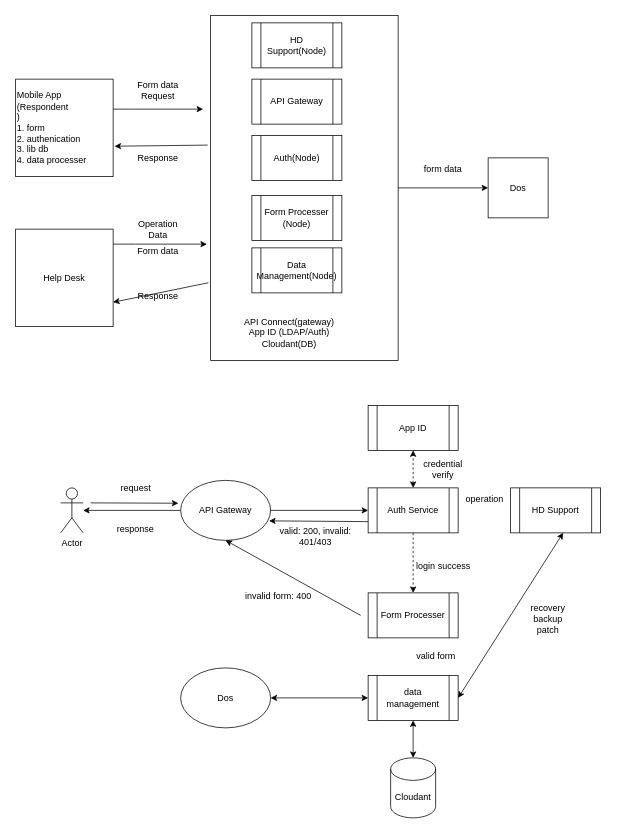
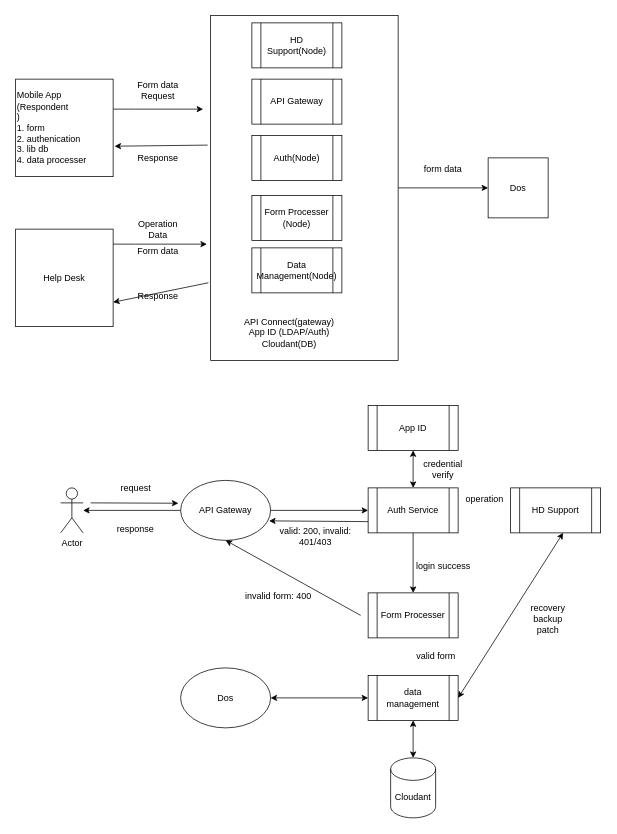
  <mxCell id="0" />
  <mxCell id="1" parent="0" />
  <mxCell id="2" style="edgeStyle=orthogonalEdgeStyle;rounded=0;orthogonalLoop=1;jettySize=auto;html=1;" edge="1" parent="1" source="3"><mxGeometry relative="1" as="geometry"><mxPoint x="270" y="145" as="targetPoint" /><Array as="points"><mxPoint x="180" y="145" /><mxPoint x="180" y="145" /></Array></mxGeometry></mxCell>
  <mxCell id="3" value="Mobile App (&lt;span style=&quot;text-align: center;&quot;&gt;Respondent&lt;/span&gt;&lt;br&gt;)&lt;br&gt;1. form&lt;br&gt;2. authenication&lt;br&gt;3. lib db&lt;br&gt;4. data processer" style="whiteSpace=wrap;html=1;aspect=fixed;align=left;" vertex="1" parent="1"><mxGeometry x="20" y="105" width="130" height="130" as="geometry" /></mxCell>
  <mxCell id="4" style="edgeStyle=orthogonalEdgeStyle;rounded=0;orthogonalLoop=1;jettySize=auto;html=1;entryX=0;entryY=0.5;entryDx=0;entryDy=0;" edge="1" parent="1" source="5" target="17"><mxGeometry relative="1" as="geometry" /></mxCell>
  <mxCell id="5" value="" style="rounded=0;whiteSpace=wrap;html=1;" vertex="1" parent="1"><mxGeometry x="280" y="20" width="250" height="460" as="geometry" /></mxCell>
  <mxCell id="6" style="edgeStyle=orthogonalEdgeStyle;rounded=0;orthogonalLoop=1;jettySize=auto;html=1;" edge="1" parent="1" source="7"><mxGeometry relative="1" as="geometry"><mxPoint x="275" y="325" as="targetPoint" /><Array as="points"><mxPoint x="180" y="325" /><mxPoint x="180" y="325" /></Array></mxGeometry></mxCell>
  <mxCell id="7" value="Help Desk" style="whiteSpace=wrap;html=1;aspect=fixed;" vertex="1" parent="1"><mxGeometry x="20" y="305" width="130" height="130" as="geometry" /></mxCell>
  <mxCell id="8" value="API Gateway" style="shape=process;whiteSpace=wrap;html=1;backgroundOutline=1;" vertex="1" parent="1"><mxGeometry x="335" y="105" width="120" height="60" as="geometry" /></mxCell>
  <mxCell id="9" value="Auth(Node)" style="shape=process;whiteSpace=wrap;html=1;backgroundOutline=1;" vertex="1" parent="1"><mxGeometry x="335" y="180" width="120" height="60" as="geometry" /></mxCell>
  <mxCell id="10" value="Form Processer (Node)" style="shape=process;whiteSpace=wrap;html=1;backgroundOutline=1;" vertex="1" parent="1"><mxGeometry x="335" y="260" width="120" height="60" as="geometry" /></mxCell>
  <mxCell id="11" value="Data Management(Node)" style="shape=process;whiteSpace=wrap;html=1;backgroundOutline=1;" vertex="1" parent="1"><mxGeometry x="335" y="330" width="120" height="60" as="geometry" /></mxCell>
  <mxCell id="12" value="API Connect(gateway)&lt;br&gt;App ID (LDAP/Auth)&lt;br&gt;Cloudant(DB)" style="text;html=1;strokeColor=none;fillColor=none;align=center;verticalAlign=middle;whiteSpace=wrap;rounded=0;" vertex="1" parent="1"><mxGeometry x="300" y="410" width="170" height="65" as="geometry" /></mxCell>
  <mxCell id="13" value="HD Support(Node)" style="shape=process;whiteSpace=wrap;html=1;backgroundOutline=1;" vertex="1" parent="1"><mxGeometry x="335" y="30" width="120" height="60" as="geometry" /></mxCell>
  <mxCell id="14" value="Form data&lt;br&gt;Request" style="text;html=1;strokeColor=none;fillColor=none;align=center;verticalAlign=middle;whiteSpace=wrap;rounded=0;" vertex="1" parent="1"><mxGeometry x="180" y="105" width="60" height="30" as="geometry" /></mxCell>
  <mxCell id="15" value="form data" style="text;html=1;strokeColor=none;fillColor=none;align=center;verticalAlign=middle;whiteSpace=wrap;rounded=0;" vertex="1" parent="1"><mxGeometry x="560" y="210" width="60" height="30" as="geometry" /></mxCell>
  <mxCell id="16" value="Operation Data" style="text;html=1;strokeColor=none;fillColor=none;align=center;verticalAlign=middle;whiteSpace=wrap;rounded=0;" vertex="1" parent="1"><mxGeometry x="170" y="290" width="80" height="30" as="geometry" /></mxCell>
  <mxCell id="17" value="Dos" style="whiteSpace=wrap;html=1;aspect=fixed;" vertex="1" parent="1"><mxGeometry x="650" y="210" width="80" height="80" as="geometry" /></mxCell>
  <mxCell id="18" value="Form data" style="text;html=1;strokeColor=none;fillColor=none;align=center;verticalAlign=middle;whiteSpace=wrap;rounded=0;" vertex="1" parent="1"><mxGeometry x="180" y="320" width="60" height="30" as="geometry" /></mxCell>
  <mxCell id="19" value="" style="endArrow=classic;html=1;rounded=0;entryX=1.015;entryY=0.688;entryDx=0;entryDy=0;entryPerimeter=0;exitX=-0.016;exitY=0.376;exitDx=0;exitDy=0;exitPerimeter=0;" edge="1" parent="1" source="5" target="3"><mxGeometry width="50" height="50" relative="1" as="geometry"><mxPoint x="350" y="220" as="sourcePoint" /><mxPoint x="400" y="170" as="targetPoint" /><Array as="points" /></mxGeometry></mxCell>
  <mxCell id="20" value="Response" style="text;html=1;strokeColor=none;fillColor=none;align=center;verticalAlign=middle;whiteSpace=wrap;rounded=0;" vertex="1" parent="1"><mxGeometry x="180" y="195" width="60" height="30" as="geometry" /></mxCell>
  <mxCell id="21" value="" style="endArrow=classic;html=1;rounded=0;exitX=-0.012;exitY=0.775;exitDx=0;exitDy=0;exitPerimeter=0;entryX=1;entryY=0.75;entryDx=0;entryDy=0;" edge="1" parent="1" source="5" target="7"><mxGeometry width="50" height="50" relative="1" as="geometry"><mxPoint x="350" y="220" as="sourcePoint" /><mxPoint x="400" y="170" as="targetPoint" /></mxGeometry></mxCell>
  <mxCell id="22" value="Response" style="text;html=1;strokeColor=none;fillColor=none;align=center;verticalAlign=middle;whiteSpace=wrap;rounded=0;" vertex="1" parent="1"><mxGeometry x="180" y="380" width="60" height="30" as="geometry" /></mxCell>
  <mxCell id="23" value="Actor" style="shape=umlActor;verticalLabelPosition=bottom;verticalAlign=top;html=1;outlineConnect=0;" vertex="1" parent="1"><mxGeometry x="80" y="650" width="30" height="60" as="geometry" /></mxCell>
  <mxCell id="24" value="API Gateway" style="ellipse;whiteSpace=wrap;html=1;" vertex="1" parent="1"><mxGeometry x="240" y="640" width="120" height="80" as="geometry" /></mxCell>
  <mxCell id="25" value="Auth Service" style="shape=process;whiteSpace=wrap;html=1;backgroundOutline=1;" vertex="1" parent="1"><mxGeometry x="490" y="650" width="120" height="60" as="geometry" /></mxCell>
  <mxCell id="26" value="" style="endArrow=classic;html=1;rounded=0;entryX=-0.025;entryY=0.381;entryDx=0;entryDy=0;entryPerimeter=0;" edge="1" parent="1" target="24"><mxGeometry width="50" height="50" relative="1" as="geometry"><mxPoint x="120" y="670" as="sourcePoint" /><mxPoint x="400" y="610" as="targetPoint" /></mxGeometry></mxCell>
  <mxCell id="27" value="" style="endArrow=classic;html=1;rounded=0;entryX=0;entryY=0.5;entryDx=0;entryDy=0;exitX=1;exitY=0.5;exitDx=0;exitDy=0;" edge="1" parent="1" source="24" target="25"><mxGeometry width="50" height="50" relative="1" as="geometry"><mxPoint x="350" y="660" as="sourcePoint" /><mxPoint x="400" y="610" as="targetPoint" /></mxGeometry></mxCell>
  <mxCell id="28" value="valid: 200, invalid: 401/403" style="text;html=1;strokeColor=none;fillColor=none;align=center;verticalAlign=middle;whiteSpace=wrap;rounded=0;" vertex="1" parent="1"><mxGeometry x="370" y="700" width="100" height="30" as="geometry" /></mxCell>
  <mxCell id="29" value="App ID" style="shape=process;whiteSpace=wrap;html=1;backgroundOutline=1;" vertex="1" parent="1"><mxGeometry x="490" y="540" width="120" height="60" as="geometry" /></mxCell>
- <mxCell id="30" value="" style="endArrow=classic;startArrow=classic;html=1;rounded=0;entryX=0.5;entryY=1;entryDx=0;entryDy=0;exitX=0.5;exitY=0;exitDx=0;exitDy=0;dashed=1;" edge="1" parent="1" source="25" target="29"><mxGeometry width="50" height="50" relative="1" as="geometry"><mxPoint x="350" y="710" as="sourcePoint" /><mxPoint x="400" y="660" as="targetPoint" /></mxGeometry></mxCell>
+ <mxCell id="30" value="" style="endArrow=classic;startArrow=classic;html=1;rounded=0;entryX=0.5;entryY=1;entryDx=0;entryDy=0;exitX=0.5;exitY=0;exitDx=0;exitDy=0;" edge="1" parent="1" source="25" target="29"><mxGeometry width="50" height="50" relative="1" as="geometry"><mxPoint x="350" y="710" as="sourcePoint" /><mxPoint x="400" y="660" as="targetPoint" /></mxGeometry></mxCell>
  <mxCell id="31" value="" style="endArrow=classic;html=1;rounded=0;exitX=0;exitY=0.75;exitDx=0;exitDy=0;entryX=0.983;entryY=0.675;entryDx=0;entryDy=0;entryPerimeter=0;" edge="1" parent="1" source="25" target="24"><mxGeometry width="50" height="50" relative="1" as="geometry"><mxPoint x="350" y="580" as="sourcePoint" /><mxPoint x="400" y="530" as="targetPoint" /></mxGeometry></mxCell>
  <mxCell id="32" value="" style="endArrow=classic;html=1;rounded=0;" edge="1" parent="1" source="24" target="23"><mxGeometry width="50" height="50" relative="1" as="geometry"><mxPoint x="350" y="560" as="sourcePoint" /><mxPoint x="400" y="510" as="targetPoint" /></mxGeometry></mxCell>
  <mxCell id="33" value="Form Processer" style="shape=process;whiteSpace=wrap;html=1;backgroundOutline=1;" vertex="1" parent="1"><mxGeometry x="490" y="790" width="120" height="60" as="geometry" /></mxCell>
- <mxCell id="34" value="" style="endArrow=classic;html=1;rounded=0;exitX=0.5;exitY=1;exitDx=0;exitDy=0;entryX=0.5;entryY=0;entryDx=0;entryDy=0;dashed=1;" edge="1" parent="1" source="25" target="33"><mxGeometry width="50" height="50" relative="1" as="geometry"><mxPoint x="350" y="650" as="sourcePoint" /><mxPoint x="400" y="600" as="targetPoint" /></mxGeometry></mxCell>
+ <mxCell id="34" value="" style="endArrow=classic;html=1;rounded=0;exitX=0.5;exitY=1;exitDx=0;exitDy=0;entryX=0.5;entryY=0;entryDx=0;entryDy=0;" edge="1" parent="1" source="25" target="33"><mxGeometry width="50" height="50" relative="1" as="geometry"><mxPoint x="350" y="650" as="sourcePoint" /><mxPoint x="400" y="600" as="targetPoint" /></mxGeometry></mxCell>
  <mxCell id="35" value="login success" style="text;html=1;align=center;verticalAlign=middle;resizable=0;points=[];autosize=1;strokeColor=none;fillColor=none;" vertex="1" parent="1"><mxGeometry x="540" y="740" width="100" height="30" as="geometry" /></mxCell>
  <mxCell id="36" value="data management" style="shape=process;whiteSpace=wrap;html=1;backgroundOutline=1;" vertex="1" parent="1"><mxGeometry x="490" y="900" width="120" height="60" as="geometry" /></mxCell>
  <mxCell id="37" value="credential verify" style="text;html=1;strokeColor=none;fillColor=none;align=center;verticalAlign=middle;whiteSpace=wrap;rounded=0;" vertex="1" parent="1"><mxGeometry x="560" y="610" width="60" height="30" as="geometry" /></mxCell>
  <mxCell id="38" value="valid form" style="text;html=1;align=center;verticalAlign=middle;resizable=0;points=[];autosize=1;strokeColor=none;fillColor=none;" vertex="1" parent="1"><mxGeometry x="540" y="860" width="80" height="30" as="geometry" /></mxCell>
  <mxCell id="39" value="Dos" style="ellipse;whiteSpace=wrap;html=1;" vertex="1" parent="1"><mxGeometry x="240" y="890" width="120" height="80" as="geometry" /></mxCell>
  <mxCell id="40" value="request" style="text;html=1;align=center;verticalAlign=middle;resizable=0;points=[];autosize=1;strokeColor=none;fillColor=none;" vertex="1" parent="1"><mxGeometry x="150" y="635" width="60" height="30" as="geometry" /></mxCell>
  <mxCell id="41" value="response" style="text;html=1;strokeColor=none;fillColor=none;align=center;verticalAlign=middle;whiteSpace=wrap;rounded=0;" vertex="1" parent="1"><mxGeometry x="150" y="690" width="60" height="30" as="geometry" /></mxCell>
  <mxCell id="42" value="" style="endArrow=classic;html=1;rounded=0;entryX=0.5;entryY=1;entryDx=0;entryDy=0;" edge="1" parent="1" target="24"><mxGeometry width="50" height="50" relative="1" as="geometry"><mxPoint x="480" y="820" as="sourcePoint" /><mxPoint x="400" y="720" as="targetPoint" /></mxGeometry></mxCell>
  <mxCell id="43" value="invalid form: 400" style="text;html=1;align=center;verticalAlign=middle;resizable=0;points=[];autosize=1;strokeColor=none;fillColor=none;" vertex="1" parent="1"><mxGeometry x="315" y="780" width="110" height="30" as="geometry" /></mxCell>
  <mxCell id="44" value="HD Support" style="shape=process;whiteSpace=wrap;html=1;backgroundOutline=1;" vertex="1" parent="1"><mxGeometry x="680" y="650" width="120" height="60" as="geometry" /></mxCell>
  <mxCell id="45" value="operation" style="text;html=1;align=center;verticalAlign=middle;resizable=0;points=[];autosize=1;strokeColor=none;fillColor=none;" vertex="1" parent="1"><mxGeometry x="610" y="650" width="70" height="30" as="geometry" /></mxCell>
  <mxCell id="46" value="" style="endArrow=classic;startArrow=classic;html=1;rounded=0;exitX=1;exitY=0.5;exitDx=0;exitDy=0;" edge="1" parent="1" source="36"><mxGeometry width="50" height="50" relative="1" as="geometry"><mxPoint x="700" y="760" as="sourcePoint" /><mxPoint x="750" y="710" as="targetPoint" /></mxGeometry></mxCell>
  <mxCell id="47" value="" style="endArrow=classic;startArrow=classic;html=1;rounded=0;entryX=0;entryY=0.5;entryDx=0;entryDy=0;exitX=1;exitY=0.5;exitDx=0;exitDy=0;" edge="1" parent="1" source="39" target="36"><mxGeometry width="50" height="50" relative="1" as="geometry"><mxPoint x="360" y="970" as="sourcePoint" /><mxPoint x="410" y="920" as="targetPoint" /></mxGeometry></mxCell>
  <mxCell id="48" value="Cloudant" style="shape=cylinder3;whiteSpace=wrap;html=1;boundedLbl=1;backgroundOutline=1;size=15;" vertex="1" parent="1"><mxGeometry x="520" y="1010" width="60" height="80" as="geometry" /></mxCell>
  <mxCell id="49" value="" style="endArrow=classic;startArrow=classic;html=1;rounded=0;entryX=0.5;entryY=1;entryDx=0;entryDy=0;" edge="1" parent="1" target="36"><mxGeometry width="50" height="50" relative="1" as="geometry"><mxPoint x="550" y="1010" as="sourcePoint" /><mxPoint x="460" y="890" as="targetPoint" /></mxGeometry></mxCell>
  <mxCell id="50" value="recovery&lt;br&gt;backup&lt;br&gt;patch" style="text;html=1;strokeColor=none;fillColor=none;align=center;verticalAlign=middle;whiteSpace=wrap;rounded=0;" vertex="1" parent="1"><mxGeometry x="700" y="800" width="60" height="50" as="geometry" /></mxCell>
